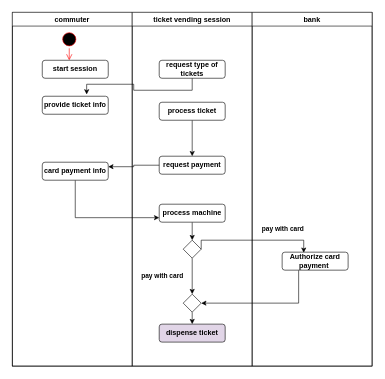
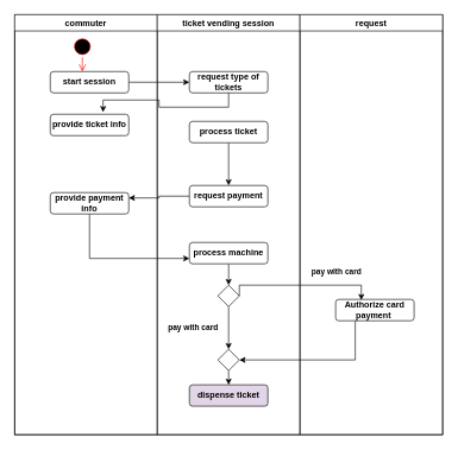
  <mxCell id="0" />
  <mxCell id="1" parent="0" />
  <mxCell id="2" value="" style="rounded=0;whiteSpace=wrap;html=1;" parent="1" vertex="1"><mxGeometry x="20" y="20" width="600" height="590" as="geometry" /></mxCell>
  <mxCell id="3" value="commuter" style="swimlane;whiteSpace=wrap;html=1;" parent="1" vertex="1"><mxGeometry x="20" y="20" width="200" height="590" as="geometry" /></mxCell>
  <mxCell id="4" value="" style="ellipse;html=1;shape=startState;fillColor=#000000;strokeColor=#ff0000;" parent="3" vertex="1"><mxGeometry x="80" y="30" width="30" height="30" as="geometry" /></mxCell>
  <mxCell id="5" value="" style="edgeStyle=orthogonalEdgeStyle;html=1;verticalAlign=bottom;endArrow=open;endSize=8;strokeColor=#ff0000;rounded=0;" parent="3" source="4" edge="1"><mxGeometry relative="1" as="geometry"><mxPoint x="95" y="80" as="targetPoint" /></mxGeometry></mxCell>
  <mxCell id="6" value="ticket vending session" style="swimlane;whiteSpace=wrap;html=1;" parent="1" vertex="1"><mxGeometry x="220" y="20" width="200" height="590" as="geometry" /></mxCell>
  <mxCell id="7" value="&lt;b&gt;request type of tickets&lt;/b&gt;" style="rounded=1;whiteSpace=wrap;html=1;" parent="6" vertex="1"><mxGeometry x="45" y="80" width="110" height="30" as="geometry" /></mxCell>
  <mxCell id="8" style="edgeStyle=orthogonalEdgeStyle;rounded=0;orthogonalLoop=1;jettySize=auto;html=1;exitX=0.5;exitY=1;exitDx=0;exitDy=0;entryX=0.5;entryY=0;entryDx=0;entryDy=0;" parent="6" source="9" target="10" edge="1"><mxGeometry relative="1" as="geometry" /></mxCell>
  <mxCell id="9" value="&lt;b&gt;process ticket&lt;/b&gt;" style="rounded=1;whiteSpace=wrap;html=1;" parent="6" vertex="1"><mxGeometry x="45" y="150" width="110" height="30" as="geometry" /></mxCell>
  <mxCell id="10" value="&lt;b&gt;request payment&lt;/b&gt;" style="rounded=1;whiteSpace=wrap;html=1;" parent="6" vertex="1"><mxGeometry x="45" y="240" width="110" height="30" as="geometry" /></mxCell>
  <mxCell id="11" style="edgeStyle=orthogonalEdgeStyle;rounded=0;orthogonalLoop=1;jettySize=auto;html=1;exitX=0.5;exitY=1;exitDx=0;exitDy=0;entryX=0.5;entryY=0;entryDx=0;entryDy=0;" parent="6" source="12" target="15" edge="1"><mxGeometry relative="1" as="geometry" /></mxCell>
  <mxCell id="12" value="&lt;b&gt;process machine&lt;/b&gt;" style="rounded=1;whiteSpace=wrap;html=1;" parent="6" vertex="1"><mxGeometry x="45" y="320" width="110" height="30" as="geometry" /></mxCell>
  <mxCell id="13" value="&lt;b&gt;dispense ticket&lt;/b&gt;" style="rounded=1;whiteSpace=wrap;html=1;fillColor=#e1d5e7;" parent="6" vertex="1"><mxGeometry x="45" y="520" width="110" height="30" as="geometry" /></mxCell>
  <mxCell id="14" value="&lt;b&gt;pay with card&lt;/b&gt;" style="edgeStyle=orthogonalEdgeStyle;rounded=0;orthogonalLoop=1;jettySize=auto;html=1;exitX=0.5;exitY=1;exitDx=0;exitDy=0;entryX=0.5;entryY=0;entryDx=0;entryDy=0;" parent="6" source="15" target="17" edge="1"><mxGeometry y="-50" relative="1" as="geometry"><mxPoint as="offset" /></mxGeometry></mxCell>
  <mxCell id="15" value="" style="rhombus;whiteSpace=wrap;html=1;" parent="6" vertex="1"><mxGeometry x="85" y="380" width="30" height="30" as="geometry" /></mxCell>
  <mxCell id="16" style="edgeStyle=orthogonalEdgeStyle;rounded=0;orthogonalLoop=1;jettySize=auto;html=1;exitX=0.5;exitY=1;exitDx=0;exitDy=0;entryX=0.5;entryY=0;entryDx=0;entryDy=0;" parent="6" source="17" target="13" edge="1"><mxGeometry relative="1" as="geometry" /></mxCell>
  <mxCell id="17" value="" style="rhombus;whiteSpace=wrap;html=1;" parent="6" vertex="1"><mxGeometry x="85" y="470" width="30" height="30" as="geometry" /></mxCell>
- <mxCell id="18" value="bank" style="swimlane;whiteSpace=wrap;html=1;" parent="1" vertex="1"><mxGeometry x="420" y="20" width="200" height="590" as="geometry" /></mxCell>
+ <mxCell id="18" value="request" style="swimlane;whiteSpace=wrap;html=1;" parent="1" vertex="1"><mxGeometry x="420" y="20" width="200" height="590" as="geometry" /></mxCell>
+ <mxCell id="19" style="edgeStyle=orthogonalEdgeStyle;rounded=0;orthogonalLoop=1;jettySize=auto;html=1;exitX=1;exitY=0.5;exitDx=0;exitDy=0;entryX=0;entryY=0.5;entryDx=0;entryDy=0;" parent="1" source="20" target="7" edge="1"><mxGeometry relative="1" as="geometry" /></mxCell>
  <mxCell id="20" value="&lt;b&gt;start session&lt;/b&gt;" style="rounded=1;whiteSpace=wrap;html=1;" parent="1" vertex="1"><mxGeometry x="70" y="100" width="110" height="30" as="geometry" /></mxCell>
  <mxCell id="21" value="&lt;b&gt;provide ticket info&lt;/b&gt;" style="rounded=1;whiteSpace=wrap;html=1;" parent="1" vertex="1"><mxGeometry x="70" y="160" width="110" height="30" as="geometry" /></mxCell>
  <mxCell id="22" style="edgeStyle=orthogonalEdgeStyle;rounded=0;orthogonalLoop=1;jettySize=auto;html=1;exitX=0.5;exitY=1;exitDx=0;exitDy=0;entryX=0;entryY=0.75;entryDx=0;entryDy=0;" parent="1" source="23" target="12" edge="1"><mxGeometry relative="1" as="geometry" /></mxCell>
- <mxCell id="23" value="&lt;b&gt;card payment info&lt;/b&gt;" style="rounded=1;whiteSpace=wrap;html=1;" parent="1" vertex="1"><mxGeometry x="70" y="270" width="110" height="30" as="geometry" /></mxCell>
+ <mxCell id="23" value="&lt;b&gt;provide payment info&lt;/b&gt;" style="rounded=1;whiteSpace=wrap;html=1;" parent="1" vertex="1"><mxGeometry x="70" y="270" width="110" height="30" as="geometry" /></mxCell>
  <mxCell id="24" style="edgeStyle=orthogonalEdgeStyle;rounded=0;orthogonalLoop=1;jettySize=auto;html=1;exitX=0.25;exitY=1;exitDx=0;exitDy=0;entryX=1;entryY=0.5;entryDx=0;entryDy=0;" parent="1" source="25" target="17" edge="1"><mxGeometry relative="1" as="geometry" /></mxCell>
  <mxCell id="25" value="&lt;b&gt;Authorize card payment&amp;nbsp;&lt;/b&gt;" style="rounded=1;whiteSpace=wrap;html=1;" parent="1" vertex="1"><mxGeometry x="470" y="420" width="110" height="30" as="geometry" /></mxCell>
  <mxCell id="26" style="edgeStyle=orthogonalEdgeStyle;rounded=0;orthogonalLoop=1;jettySize=auto;html=1;exitX=1;exitY=0.5;exitDx=0;exitDy=0;entryX=0.327;entryY=0.033;entryDx=0;entryDy=0;entryPerimeter=0;" parent="1" source="15" target="25" edge="1"><mxGeometry relative="1" as="geometry"><Array as="points"><mxPoint x="335" y="400" /><mxPoint x="506" y="400" /></Array></mxGeometry></mxCell>
  <mxCell id="27" value="&lt;b&gt;pay with card&lt;/b&gt;" style="edgeLabel;html=1;align=center;verticalAlign=middle;resizable=0;points=[];" parent="26" connectable="0" vertex="1"><mxGeometry x="0.189" y="-5" relative="1" as="geometry"><mxPoint x="27" y="-25" as="offset" /></mxGeometry></mxCell>
  <mxCell id="28" style="edgeStyle=orthogonalEdgeStyle;rounded=0;orthogonalLoop=1;jettySize=auto;html=1;exitX=0.5;exitY=1;exitDx=0;exitDy=0;entryX=0.673;entryY=-0.1;entryDx=0;entryDy=0;entryPerimeter=0;" parent="1" source="7" target="21" edge="1"><mxGeometry relative="1" as="geometry" /></mxCell>
  <mxCell id="29" style="edgeStyle=orthogonalEdgeStyle;rounded=0;orthogonalLoop=1;jettySize=auto;html=1;exitX=0;exitY=0.5;exitDx=0;exitDy=0;entryX=1;entryY=0.25;entryDx=0;entryDy=0;" parent="1" source="10" target="23" edge="1"><mxGeometry relative="1" as="geometry" /></mxCell>
